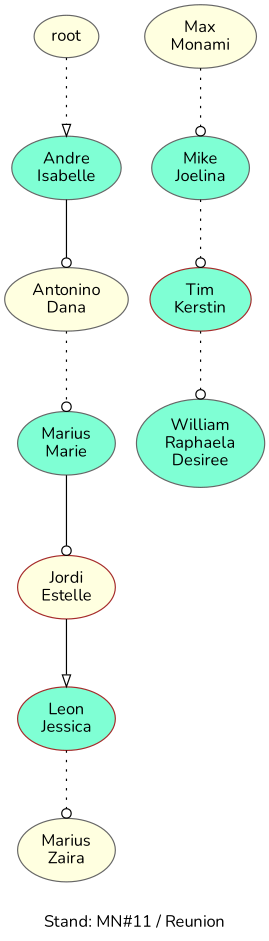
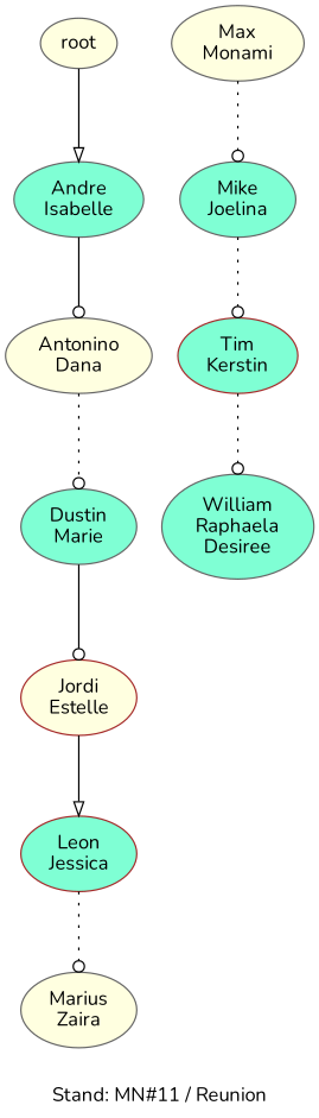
  digraph {
    fontname=Nunito
    label="Stand: MN#11 / Reunion"
    labelloc=b
    ranksep=0.8
    node [color=gray40 fillcolor=aquamarine fontname=Nunito style=filled]
    edge [arrowhead=odot fontname=Nunito style=dotted]
    n1 [label="Andre\nIsabelle"]
    n2 [fillcolor=lightyellow label="Antonino\nDana"]
-   n3 [label="Marius\nMarie"]
+   n3 [label="Dustin\nMarie"]
    root [fillcolor=lightyellow]
    n5 [color=brown fillcolor=lightyellow label="Jordi\nEstelle"]
    n6 [color=brown label="Leon\nJessica"]
    n7 [fillcolor=lightyellow label="Marius\nZaira"]
    n8 [fillcolor=lightyellow label="Max\nMonami"]
    n9 [label="Mike\nJoelina"]
    n10 [color=brown label="Tim\nKerstin"]
    n11 [label="William\nRaphaela\nDesiree"]
    n1 -> n2 [style=solid]
    n2 -> n3
    n3 -> n5 [style=solid]
-   root -> n1 [arrowhead=onormal]
+   root -> n1 [arrowhead=onormal style=solid]
    n5 -> n6 [arrowhead=onormal style=solid]
    n6 -> n7
    n8 -> n9
    n9 -> n10
    n10 -> n11
  }
